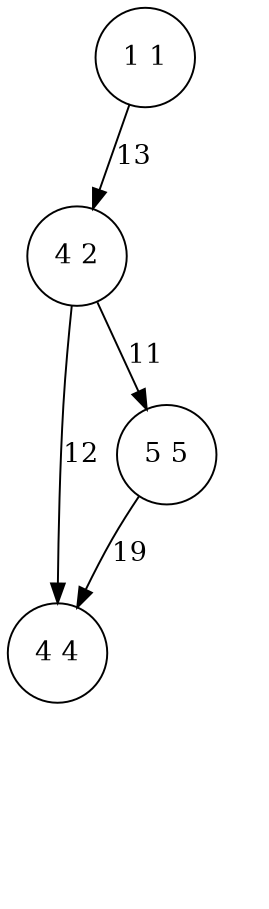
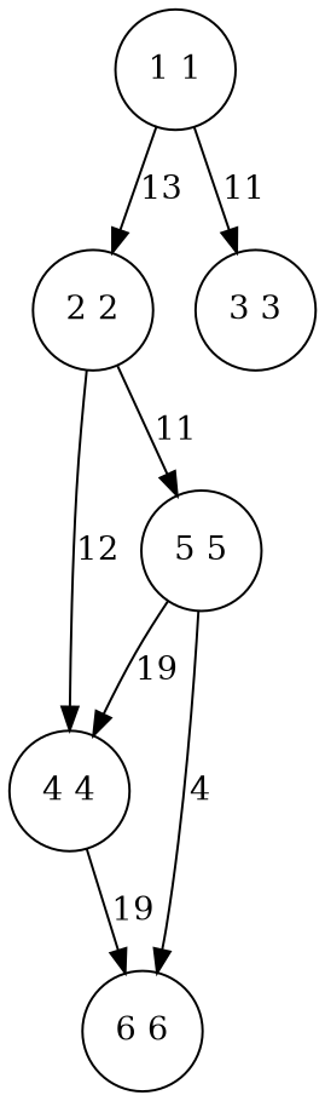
  digraph {
    node [shape=circle]
    "1 1"
-   "2 2" [label="4 2"]
+   "2 2"
+   "3 3"
    "4 4"
    "5 5"
+   "6 6"
    "1 1" -> "2 2" [label=13]
+   "1 1" -> "3 3" [label=11]
    "2 2" -> "4 4" [label=12]
    "2 2" -> "5 5" [label=11]
+   "4 4" -> "6 6" [label=19]
    "5 5" -> "4 4" [label=19]
+   "5 5" -> "6 6" [label=4]
  }
